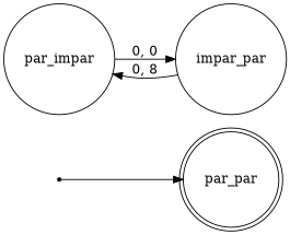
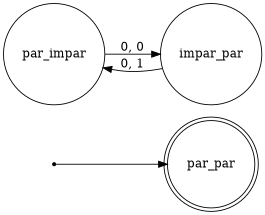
  digraph {
    rankdir=LR
    node [shape=circle]
    par_par [shape=doublecircle]
    init [shape=point]
    par_impar
    impar_par
    init -> par_par
    par_impar -> impar_par [label="0, 0"]
-   impar_par -> par_impar [label="0, 8"]
+   impar_par -> par_impar [label="0, 1"]
  }
